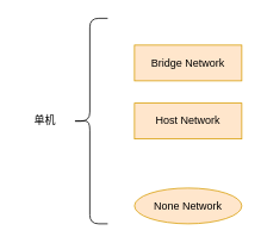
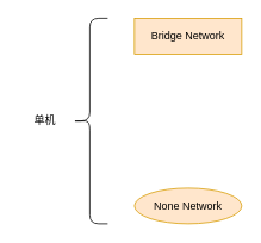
  <mxCell id="0" />
  <mxCell id="1" parent="0" />
  <mxCell id="2" value="" style="shape=curlyBracket;whiteSpace=wrap;html=1;rounded=1;labelPosition=left;verticalLabelPosition=middle;align=right;verticalAlign=middle;" vertex="1" parent="1"><mxGeometry x="80" y="20" width="40" height="230" as="geometry" /></mxCell>
  <mxCell id="3" value="单机" style="text;strokeColor=none;align=center;fillColor=none;html=1;verticalAlign=middle;whiteSpace=wrap;rounded=0;" vertex="1" parent="1"><mxGeometry x="20" y="120" width="60" height="30" as="geometry" /></mxCell>
- <mxCell id="4" value="Bridge Network" style="rounded=0;whiteSpace=wrap;html=1;fillColor=#ffe6cc;strokeColor=#d79b00;" vertex="1" parent="1"><mxGeometry x="150" y="50" width="120" height="40" as="geometry" /></mxCell>
- <mxCell id="5" value="Host Network" style="rounded=0;whiteSpace=wrap;html=1;fillColor=#ffe6cc;strokeColor=#d79b00;" vertex="1" parent="1"><mxGeometry x="150" y="115" width="120" height="40" as="geometry" /></mxCell>
+ <mxCell id="4" value="Bridge Network" style="rounded=0;whiteSpace=wrap;html=1;fillColor=#ffe6cc;strokeColor=#d79b00;" vertex="1" parent="1"><mxGeometry x="150" y="20" width="120" height="40" as="geometry" /></mxCell>
  <mxCell id="6" value="None Network" style="ellipse;whiteSpace=wrap;html=1;fillColor=#ffe6cc;strokeColor=#d79b00;" vertex="1" parent="1"><mxGeometry x="150" y="210" width="120" height="40" as="geometry" /></mxCell>
